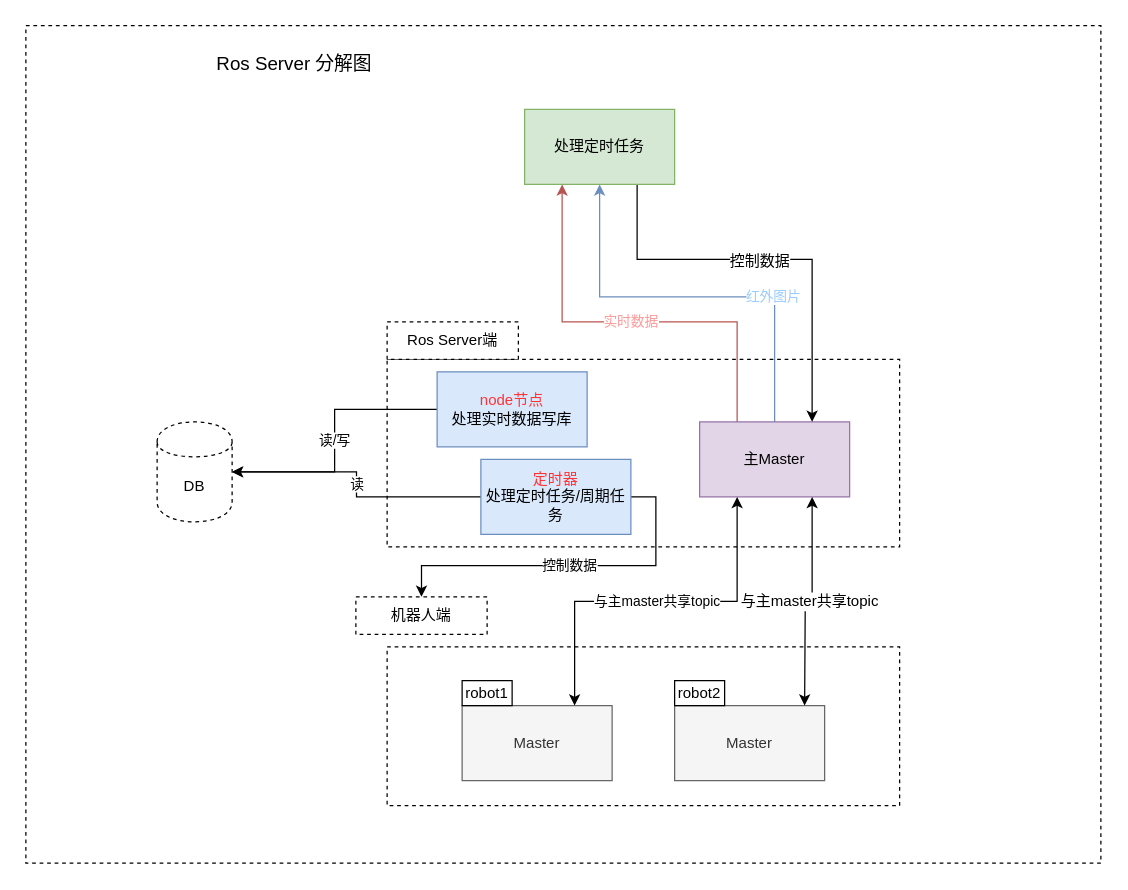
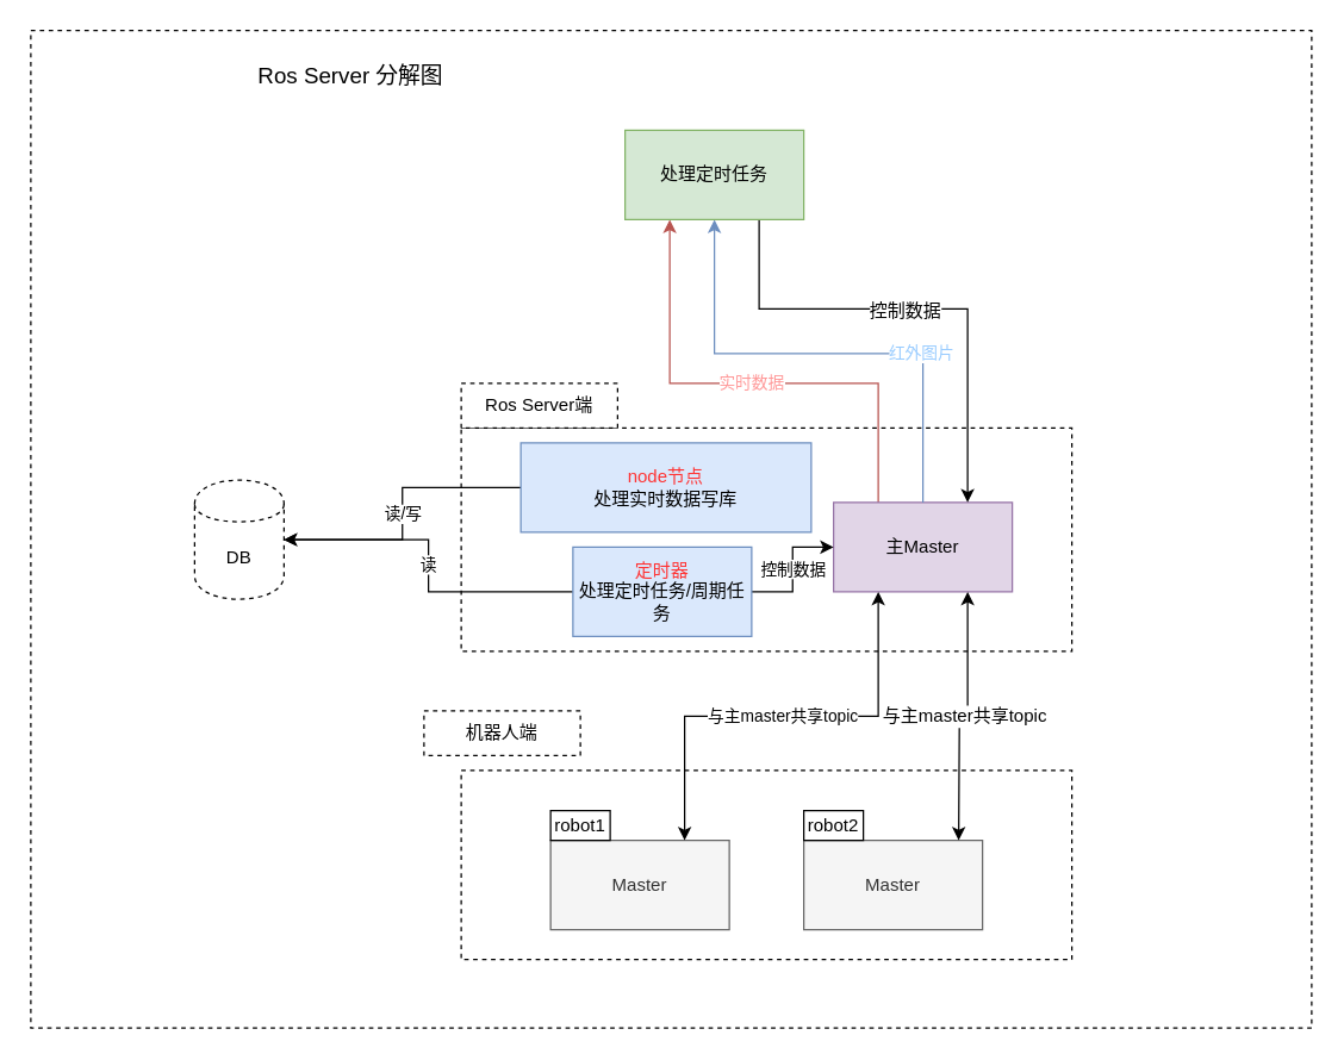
  <mxCell id="0" />
  <mxCell id="1" parent="0" />
  <mxCell id="2" value="" style="rounded=0;whiteSpace=wrap;html=1;dashed=1;fontColor=#000000;" parent="1" vertex="1"><mxGeometry x="20" y="20" width="860" height="670" as="geometry" /></mxCell>
  <mxCell id="3" value="" style="rounded=0;whiteSpace=wrap;html=1;dashed=1;" parent="1" vertex="1"><mxGeometry x="309" y="517" width="410" height="127" as="geometry" /></mxCell>
  <mxCell id="4" value="Master" style="rounded=0;whiteSpace=wrap;html=1;fillColor=#f5f5f5;strokeColor=#666666;fontColor=#333333;" parent="1" vertex="1"><mxGeometry x="369" y="564" width="120" height="60" as="geometry" /></mxCell>
  <mxCell id="5" value="robot1" style="rounded=0;whiteSpace=wrap;html=1;" parent="1" vertex="1"><mxGeometry x="369" y="544" width="40" height="20" as="geometry" /></mxCell>
  <mxCell id="6" value="Master" style="rounded=0;whiteSpace=wrap;html=1;fillColor=#f5f5f5;strokeColor=#666666;fontColor=#333333;" parent="1" vertex="1"><mxGeometry x="539" y="564" width="120" height="60" as="geometry" /></mxCell>
  <mxCell id="7" value="robot2" style="rounded=0;whiteSpace=wrap;html=1;" parent="1" vertex="1"><mxGeometry x="539" y="544" width="40" height="20" as="geometry" /></mxCell>
  <mxCell id="8" value="" style="rounded=0;whiteSpace=wrap;html=1;dashed=1;" parent="1" vertex="1"><mxGeometry x="309" y="287" width="410" height="150" as="geometry" /></mxCell>
  <mxCell id="9" value="实时数据" style="edgeStyle=orthogonalEdgeStyle;rounded=0;orthogonalLoop=1;jettySize=auto;html=1;exitX=0.25;exitY=0;exitDx=0;exitDy=0;entryX=0.25;entryY=1;entryDx=0;entryDy=0;fillColor=#f8cecc;strokeColor=#b85450;fontColor=#FF9999;" parent="1" source="10" target="19" edge="1"><mxGeometry relative="1" as="geometry"><Array as="points"><mxPoint x="589" y="257" /><mxPoint x="449" y="257" /></Array></mxGeometry></mxCell>
  <mxCell id="10" value="主Master" style="rounded=0;whiteSpace=wrap;html=1;fillColor=#e1d5e7;strokeColor=#9673a6;" parent="1" vertex="1"><mxGeometry x="559" y="337" width="120" height="60" as="geometry" /></mxCell>
  <mxCell id="11" style="edgeStyle=orthogonalEdgeStyle;rounded=0;orthogonalLoop=1;jettySize=auto;html=1;exitX=0.75;exitY=0;exitDx=0;exitDy=0;entryX=0.75;entryY=1;entryDx=0;entryDy=0;startArrow=classic;startFill=1;" parent="1" target="10" edge="1"><mxGeometry relative="1" as="geometry"><mxPoint x="643" y="564" as="sourcePoint" /><mxPoint x="633" y="381" as="targetPoint" /></mxGeometry></mxCell>
  <mxCell id="12" value="&lt;span&gt;与主master共享topic&lt;/span&gt;" style="text;html=1;resizable=0;points=[];align=center;verticalAlign=middle;labelBackgroundColor=#ffffff;fontColor=#000000;" parent="11" vertex="1" connectable="0"><mxGeometry x="0.005" relative="1" as="geometry"><mxPoint as="offset" /></mxGeometry></mxCell>
  <mxCell id="13" value="与主master共享topic" style="edgeStyle=orthogonalEdgeStyle;rounded=0;orthogonalLoop=1;jettySize=auto;html=1;exitX=0.75;exitY=0;exitDx=0;exitDy=0;entryX=0.25;entryY=1;entryDx=0;entryDy=0;endArrow=classic;endFill=1;startArrow=classic;startFill=1;" parent="1" source="4" target="10" edge="1"><mxGeometry relative="1" as="geometry" /></mxCell>
  <mxCell id="14" value="读/写" style="edgeStyle=orthogonalEdgeStyle;rounded=0;orthogonalLoop=1;jettySize=auto;html=1;exitX=0;exitY=0.5;exitDx=0;exitDy=0;fontColor=#000000;endArrow=open;" parent="1" source="15" target="22" edge="1"><mxGeometry relative="1" as="geometry" /></mxCell>
- <mxCell id="15" value="&lt;font color=&quot;#ff3333&quot;&gt;node节点&lt;/font&gt;&lt;br&gt;处理实时数据写库&lt;br&gt;" style="rounded=0;whiteSpace=wrap;html=1;fillColor=#dae8fc;strokeColor=#6c8ebf;" parent="1" vertex="1"><mxGeometry x="349" y="297" width="120" height="60" as="geometry" /></mxCell>
+ <mxCell id="15" value="&lt;font color=&quot;#ff3333&quot;&gt;node节点&lt;/font&gt;&lt;br&gt;处理实时数据写库&lt;br&gt;" style="rounded=0;whiteSpace=wrap;html=1;fillColor=#dae8fc;strokeColor=#6c8ebf;" parent="1" vertex="1"><mxGeometry x="349" y="297" width="195" height="60" as="geometry" /></mxCell>
  <mxCell id="16" value="红外图片" style="edgeStyle=orthogonalEdgeStyle;rounded=0;orthogonalLoop=1;jettySize=auto;html=1;exitX=0.5;exitY=0;exitDx=0;exitDy=0;entryX=0.5;entryY=1;entryDx=0;entryDy=0;fontColor=#99CCFF;fillColor=#dae8fc;strokeColor=#6c8ebf;" parent="1" source="10" target="19" edge="1"><mxGeometry x="-0.39" relative="1" as="geometry"><Array as="points"><mxPoint x="619" y="237" /><mxPoint x="479" y="237" /></Array><mxPoint as="offset" /></mxGeometry></mxCell>
  <mxCell id="17" style="edgeStyle=orthogonalEdgeStyle;rounded=0;orthogonalLoop=1;jettySize=auto;html=1;exitX=0.75;exitY=1;exitDx=0;exitDy=0;entryX=0.75;entryY=0;entryDx=0;entryDy=0;" parent="1" source="19" target="10" edge="1"><mxGeometry relative="1" as="geometry"><Array as="points"><mxPoint x="509" y="207" /><mxPoint x="649" y="207" /></Array></mxGeometry></mxCell>
  <mxCell id="18" value="控制数据" style="text;html=1;resizable=0;points=[];align=center;verticalAlign=middle;labelBackgroundColor=#ffffff;" parent="17" vertex="1" connectable="0"><mxGeometry x="-0.049" y="-1" relative="1" as="geometry"><mxPoint as="offset" /></mxGeometry></mxCell>
  <mxCell id="19" value="处理定时任务" style="rounded=0;whiteSpace=wrap;html=1;fillColor=#d5e8d4;strokeColor=#82b366;" parent="1" vertex="1"><mxGeometry x="419" y="87" width="120" height="60" as="geometry" /></mxCell>
  <mxCell id="20" value="Ros Server端" style="rounded=0;whiteSpace=wrap;html=1;fontColor=#000000;dashed=1;" parent="1" vertex="1"><mxGeometry x="309" y="257" width="105" height="30" as="geometry" /></mxCell>
  <mxCell id="21" value="机器人端" style="rounded=0;whiteSpace=wrap;html=1;fontColor=#000000;dashed=1;" parent="1" vertex="1"><mxGeometry x="284" y="477" width="105" height="30" as="geometry" /></mxCell>
- <mxCell id="22" value="DB" style="shape=cylinder;whiteSpace=wrap;html=1;boundedLbl=1;backgroundOutline=1;dashed=1;fontColor=#000000;" parent="1" vertex="1"><mxGeometry x="125" y="337" width="60" height="80" as="geometry" /></mxCell>
- <mxCell id="23" value="控制数据" style="edgeStyle=orthogonalEdgeStyle;rounded=0;orthogonalLoop=1;jettySize=auto;html=1;exitX=1;exitY=0.5;exitDx=0;exitDy=0;fontColor=#000000;" parent="1" source="25" target="21" edge="1"><mxGeometry relative="1" as="geometry" /></mxCell>
+ <mxCell id="22" value="DB" style="shape=cylinder;whiteSpace=wrap;html=1;boundedLbl=1;backgroundOutline=1;dashed=1;fontColor=#000000;" parent="1" vertex="1"><mxGeometry x="130" y="322" width="60" height="80" as="geometry" /></mxCell>
+ <mxCell id="23" value="控制数据" style="edgeStyle=orthogonalEdgeStyle;rounded=0;orthogonalLoop=1;jettySize=auto;html=1;exitX=1;exitY=0.5;exitDx=0;exitDy=0;entryX=0;entryY=0.5;entryDx=0;entryDy=0;fontColor=#000000;" parent="1" source="25" target="10" edge="1"><mxGeometry relative="1" as="geometry" /></mxCell>
  <mxCell id="24" value="读" style="edgeStyle=orthogonalEdgeStyle;rounded=0;orthogonalLoop=1;jettySize=auto;html=1;exitX=0;exitY=0.5;exitDx=0;exitDy=0;fontColor=#000000;" parent="1" source="25" target="22" edge="1"><mxGeometry relative="1" as="geometry" /></mxCell>
  <mxCell id="25" value="&lt;font color=&quot;#ff3333&quot;&gt;定时器&lt;/font&gt;&lt;br&gt;处理定时任务/周期任务&lt;br&gt;" style="rounded=0;whiteSpace=wrap;html=1;fillColor=#dae8fc;strokeColor=#6c8ebf;" parent="1" vertex="1"><mxGeometry x="384" y="367" width="120" height="60" as="geometry" /></mxCell>
  <mxCell id="26" value="Ros Server 分解图" style="text;html=1;strokeColor=none;fillColor=none;align=center;verticalAlign=middle;whiteSpace=wrap;rounded=0;dashed=1;fontColor=#000000;fontSize=15;" parent="1" vertex="1"><mxGeometry x="170" y="40" width="130" height="20" as="geometry" /></mxCell>
